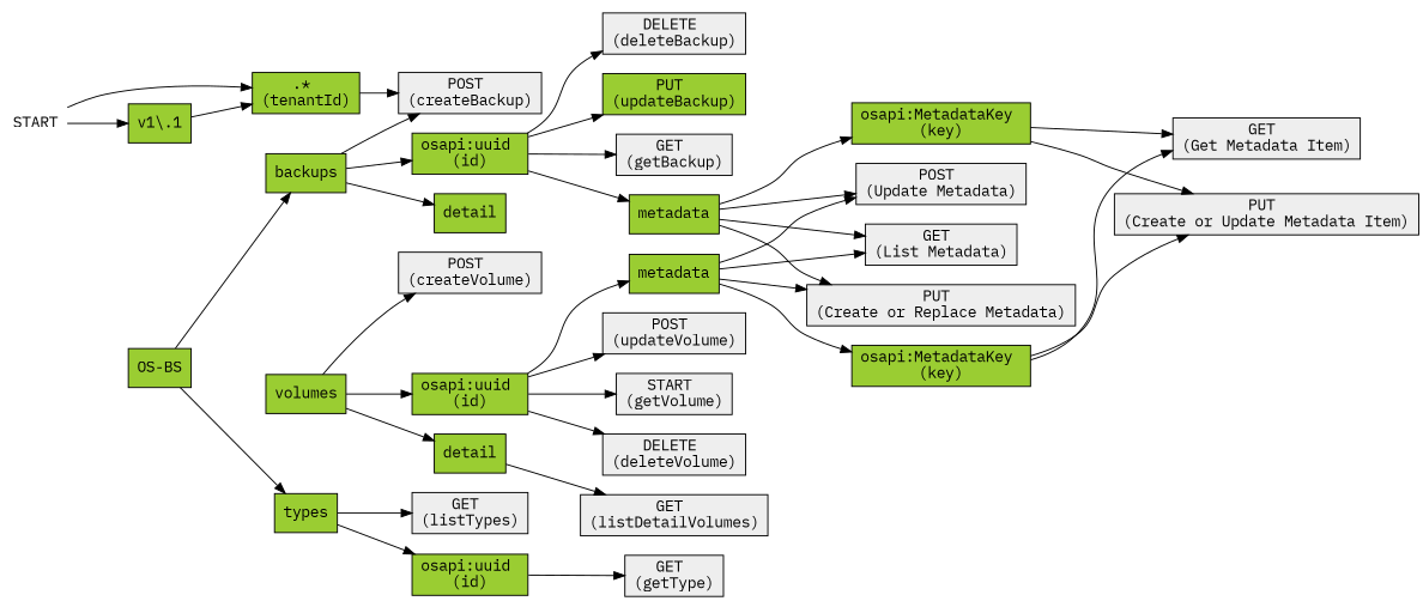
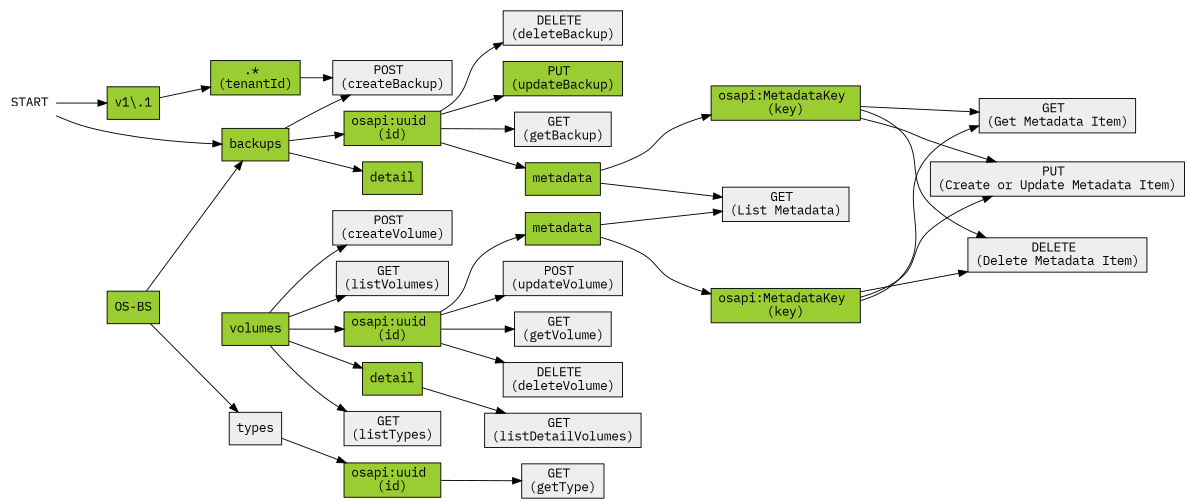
  digraph {
    fontname="IBM Plex Mono"
    labelloc=b
    rankdir=LR
    node [fillcolor="#EEEEEE" fontname="IBM Plex Mono" shape=rect style=filled]
    edge [fontname="IBM Plex Mono"]
    n1 [fillcolor=white label=START shape=none]
    n2 [fillcolor=yellowgreen label="v1\\.1"]
    n3 [fillcolor=yellowgreen label=".* \n(tenantId)"]
    n4 [label="POST \n(createBackup)"]
    n5 [fillcolor=yellowgreen label="OS-BS"]
    n6 [fillcolor=yellowgreen label=backups]
-   n7 [fillcolor=yellowgreen label=types]
+   n7 [label=types]
    n8 [fillcolor=yellowgreen label=volumes]
    n9 [fillcolor=yellowgreen label=detail]
    n10 [fillcolor=yellowgreen label="osapi:uuid \n(id)"]
+   n11 [label="GET \n(listVolumes)"]
    n12 [label="POST \n(createVolume)"]
    n13 [fillcolor=yellowgreen label=detail]
    n14 [fillcolor=yellowgreen label="osapi:uuid \n(id)"]
    n15 [fillcolor=yellowgreen label="osapi:uuid \n(id)"]
    n16 [label="GET \n(listTypes)"]
    n17 [label="GET \n(listDetailVolumes)"]
    n18 [fillcolor=yellowgreen label=metadata]
    n19 [label="POST \n(updateVolume)"]
-   n20 [label="START \n(getVolume)"]
+   n20 [label="GET \n(getVolume)"]
    n21 [label="DELETE \n(deleteVolume)"]
    n22 [fillcolor=yellowgreen label=metadata]
    n23 [fillcolor=yellowgreen label="PUT \n(updateBackup)"]
    n24 [label="GET \n(getBackup)"]
    n25 [label="DELETE \n(deleteBackup)"]
    n26 [label="GET \n(getType)"]
    n27 [fillcolor=yellowgreen label="osapi:MetadataKey \n(key)"]
-   n28 [label="PUT \n(Create or Replace Metadata)"]
-   n29 [label="POST \n(Update Metadata)"]
    n30 [label="GET \n(List Metadata)"]
    n31 [label="GET \n(Get Metadata Item)"]
    n32 [label="PUT \n(Create or Update Metadata Item)"]
+   n33 [label="DELETE \n(Delete Metadata Item)"]
    n34 [fillcolor=yellowgreen label="osapi:MetadataKey \n(key)"]
    REAL_START [style=invis]
    subgraph sub_1 {
      rank=source
      n1
    }
    n1 -> n2
-   n1 -> n3
+   n1 -> n6
    n2 -> n3
    n3 -> n4
    n5 -> n6
    n5 -> n7
    n6 -> n4
    n6 -> n13
    n6 -> n14
    n7 -> n15
-   n7 -> n16
+   n8 -> n16
    n8 -> n9
    n8 -> n10
+   n8 -> n11
    n8 -> n12
    n9 -> n17
    n10 -> n18
    n10 -> n19
    n10 -> n20
    n10 -> n21
    n14 -> n22
    n14 -> n23
    n14 -> n24
    n14 -> n25
    n15 -> n26
    n18 -> n27
-   n18 -> n28
-   n18 -> n29
    n18 -> n30
-   n22 -> n28
-   n22 -> n29
    n22 -> n30
    n22 -> n34
    n27 -> n31
    n27 -> n32
+   n27 -> n33
    n34 -> n31
    n34 -> n32
+   n34 -> n33
  }
